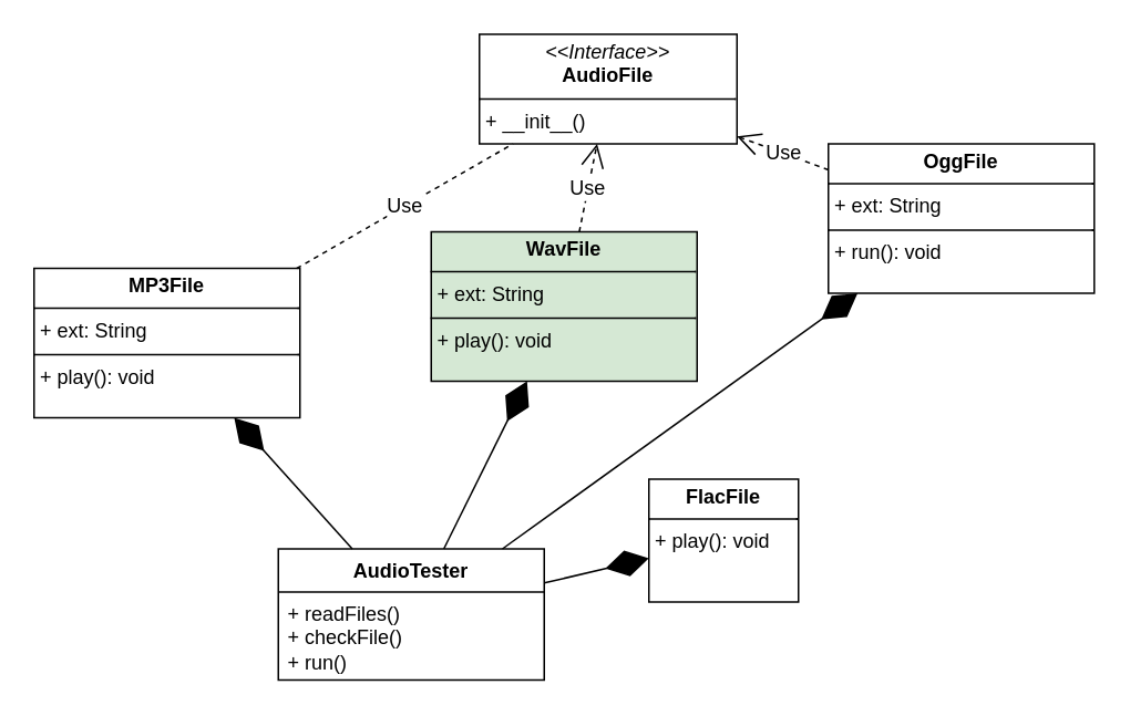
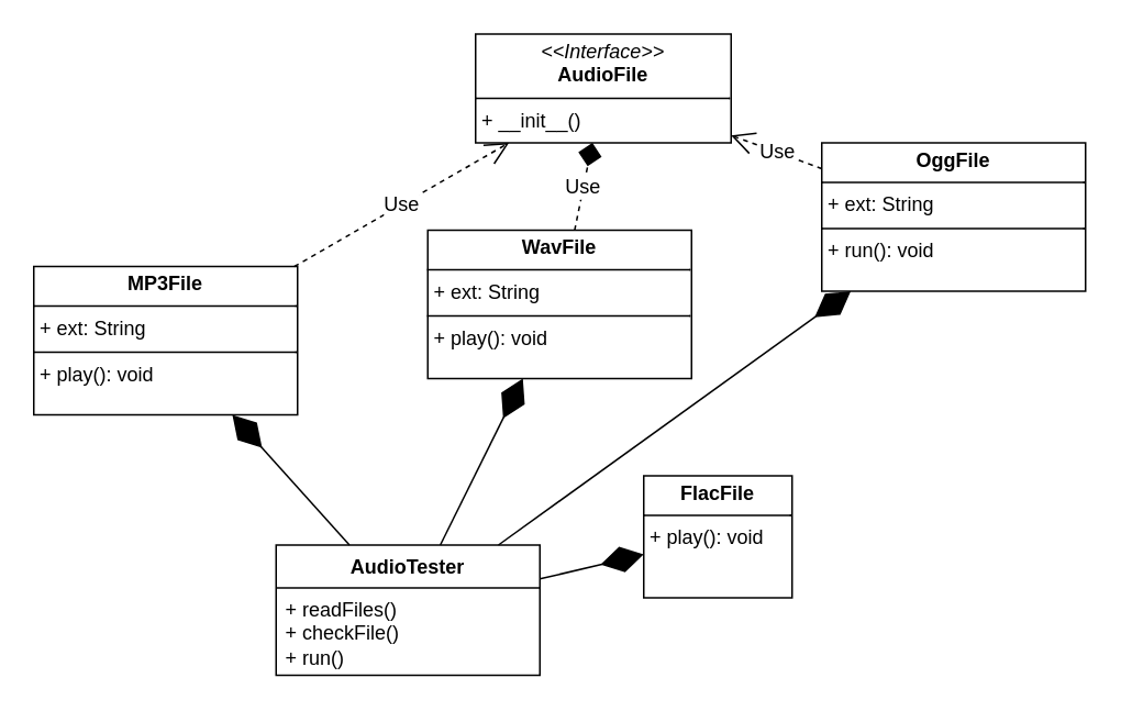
  <mxCell id="0" />
  <mxCell id="1" parent="0" />
  <mxCell id="2" value="&lt;p style=&quot;margin:0px;margin-top:4px;text-align:center;&quot;&gt;&lt;i&gt;&amp;lt;&amp;lt;Interface&amp;gt;&amp;gt;&lt;/i&gt;&lt;br&gt;&lt;b&gt;AudioFile&lt;/b&gt;&lt;/p&gt;&lt;hr size=&quot;1&quot; style=&quot;border-style:solid;&quot;&gt;&lt;p style=&quot;margin:0px;margin-left:4px;&quot;&gt;+ __init__()&lt;/p&gt;" style="verticalAlign=top;align=left;overflow=fill;html=1;whiteSpace=wrap;" parent="1" vertex="1"><mxGeometry x="288" y="20" width="155" height="66" as="geometry" /></mxCell>
  <mxCell id="3" value="&lt;p style=&quot;margin:0px;margin-top:4px;text-align:center;&quot;&gt;&lt;b&gt;MP3File&lt;/b&gt;&lt;/p&gt;&lt;hr size=&quot;1&quot; style=&quot;border-style:solid;&quot;&gt;&lt;p style=&quot;margin:0px;margin-left:4px;&quot;&gt;+ ext: String&lt;/p&gt;&lt;hr size=&quot;1&quot; style=&quot;border-style:solid;&quot;&gt;&lt;p style=&quot;margin:0px;margin-left:4px;&quot;&gt;+ play(): void&lt;/p&gt;" style="verticalAlign=top;align=left;overflow=fill;html=1;whiteSpace=wrap;" parent="1" vertex="1"><mxGeometry x="20" y="161" width="160" height="90" as="geometry" /></mxCell>
- <mxCell id="4" value="&lt;p style=&quot;margin:0px;margin-top:4px;text-align:center;&quot;&gt;&lt;b&gt;WavFile&lt;/b&gt;&lt;/p&gt;&lt;hr style=&quot;border-style: solid;&quot; size=&quot;1&quot;&gt;&lt;p style=&quot;margin: 0px 0px 0px 4px;&quot;&gt;+ ext: String&lt;/p&gt;&lt;hr style=&quot;border-style: solid;&quot; size=&quot;1&quot;&gt;&lt;p style=&quot;margin: 0px 0px 0px 4px;&quot;&gt;+ play(): void&lt;/p&gt;" style="verticalAlign=top;align=left;overflow=fill;html=1;whiteSpace=wrap;fillColor=#d5e8d4;" parent="1" vertex="1"><mxGeometry x="259" y="139" width="160" height="90" as="geometry" /></mxCell>
+ <mxCell id="4" value="&lt;p style=&quot;margin:0px;margin-top:4px;text-align:center;&quot;&gt;&lt;b&gt;WavFile&lt;/b&gt;&lt;/p&gt;&lt;hr style=&quot;border-style: solid;&quot; size=&quot;1&quot;&gt;&lt;p style=&quot;margin: 0px 0px 0px 4px;&quot;&gt;+ ext: String&lt;/p&gt;&lt;hr style=&quot;border-style: solid;&quot; size=&quot;1&quot;&gt;&lt;p style=&quot;margin: 0px 0px 0px 4px;&quot;&gt;+ play(): void&lt;/p&gt;" style="verticalAlign=top;align=left;overflow=fill;html=1;whiteSpace=wrap;" parent="1" vertex="1"><mxGeometry x="259" y="139" width="160" height="90" as="geometry" /></mxCell>
  <mxCell id="5" value="&lt;p style=&quot;margin:0px;margin-top:4px;text-align:center;&quot;&gt;&lt;b&gt;OggFile&lt;/b&gt;&lt;/p&gt;&lt;hr style=&quot;border-style: solid;&quot; size=&quot;1&quot;&gt;&lt;p style=&quot;margin: 0px 0px 0px 4px;&quot;&gt;+ ext: String&lt;/p&gt;&lt;hr style=&quot;border-style: solid;&quot; size=&quot;1&quot;&gt;&lt;p style=&quot;margin: 0px 0px 0px 4px;&quot;&gt;+ run(): void&lt;/p&gt;" style="verticalAlign=top;align=left;overflow=fill;html=1;whiteSpace=wrap;" parent="1" vertex="1"><mxGeometry x="498" y="86" width="160" height="90" as="geometry" /></mxCell>
  <mxCell id="6" value="&lt;p style=&quot;margin:0px;margin-top:4px;text-align:center;&quot;&gt;&lt;b&gt;FlacFile&lt;/b&gt;&lt;/p&gt;&lt;hr size=&quot;1&quot; style=&quot;border-style:solid;&quot;&gt;&lt;p style=&quot;margin:0px;margin-left:4px;&quot;&gt;&lt;span style=&quot;background-color: initial;&quot;&gt;+ play(): void&lt;/span&gt;&lt;/p&gt;" style="verticalAlign=top;align=left;overflow=fill;html=1;whiteSpace=wrap;" parent="1" vertex="1"><mxGeometry x="390" y="288" width="90" height="74" as="geometry" /></mxCell>
- <mxCell id="7" value="Use" style="endArrow=none;endSize=12;dashed=1;html=1;rounded=0;fontSize=12;curved=1;" parent="1" source="3" target="2" edge="1"><mxGeometry width="160" relative="1" as="geometry"><mxPoint x="66" y="228" as="sourcePoint" /><mxPoint x="226" y="228" as="targetPoint" /></mxGeometry></mxCell>
- <mxCell id="8" value="Use" style="endArrow=open;endSize=12;dashed=1;html=1;rounded=0;fontSize=12;curved=1;" parent="1" source="4" target="2" edge="1"><mxGeometry width="160" relative="1" as="geometry"><mxPoint x="76" y="238" as="sourcePoint" /><mxPoint x="298" y="96" as="targetPoint" /></mxGeometry></mxCell>
+ <mxCell id="7" value="Use" style="endArrow=open;endSize=12;dashed=1;html=1;rounded=0;fontSize=12;curved=1;" parent="1" source="3" target="2" edge="1"><mxGeometry width="160" relative="1" as="geometry"><mxPoint x="66" y="228" as="sourcePoint" /><mxPoint x="226" y="228" as="targetPoint" /></mxGeometry></mxCell>
+ <mxCell id="8" value="Use" style="endArrow=diamond;endSize=12;dashed=1;html=1;rounded=0;fontSize=12;curved=1;" parent="1" source="4" target="2" edge="1"><mxGeometry width="160" relative="1" as="geometry"><mxPoint x="76" y="238" as="sourcePoint" /><mxPoint x="298" y="96" as="targetPoint" /></mxGeometry></mxCell>
  <mxCell id="9" value="Use" style="endArrow=open;endSize=12;dashed=1;html=1;rounded=0;fontSize=12;curved=1;" parent="1" source="5" target="2" edge="1"><mxGeometry width="160" relative="1" as="geometry"><mxPoint x="349" y="149" as="sourcePoint" /><mxPoint x="349" y="96" as="targetPoint" /></mxGeometry></mxCell>
  <mxCell id="10" value="AudioTester" style="swimlane;fontStyle=1;align=center;verticalAlign=top;childLayout=stackLayout;horizontal=1;startSize=26;horizontalStack=0;resizeParent=1;resizeParentMax=0;resizeLast=0;collapsible=1;marginBottom=0;whiteSpace=wrap;html=1;" parent="1" vertex="1"><mxGeometry x="167" y="330" width="160" height="79" as="geometry" /></mxCell>
  <mxCell id="11" value="+ readFiles()&lt;div&gt;+ checkFile()&lt;/div&gt;&lt;div&gt;+ run()&lt;/div&gt;" style="text;strokeColor=none;fillColor=none;align=left;verticalAlign=top;spacingLeft=4;spacingRight=4;overflow=hidden;rotatable=0;points=[[0,0.5],[1,0.5]];portConstraint=eastwest;whiteSpace=wrap;html=1;" parent="10" vertex="1"><mxGeometry y="26" width="160" height="53" as="geometry" /></mxCell>
  <mxCell id="12" style="edgeStyle=none;curved=1;rounded=0;orthogonalLoop=1;jettySize=auto;html=1;exitX=0.25;exitY=0;exitDx=0;exitDy=0;fontSize=12;startSize=8;endSize=8;" parent="1" source="6" target="6" edge="1"><mxGeometry relative="1" as="geometry" /></mxCell>
  <mxCell id="13" value="" style="endArrow=diamondThin;endFill=1;endSize=24;html=1;rounded=0;fontSize=12;curved=1;" parent="1" source="10" target="4" edge="1"><mxGeometry width="160" relative="1" as="geometry"><mxPoint x="240" y="400" as="sourcePoint" /><mxPoint x="400" y="400" as="targetPoint" /></mxGeometry></mxCell>
  <mxCell id="14" value="" style="endArrow=diamondThin;endFill=1;endSize=24;html=1;rounded=0;fontSize=12;curved=1;" parent="1" source="10" target="3" edge="1"><mxGeometry width="160" relative="1" as="geometry"><mxPoint x="202" y="316" as="sourcePoint" /><mxPoint x="295" y="239" as="targetPoint" /></mxGeometry></mxCell>
  <mxCell id="15" value="" style="endArrow=diamondThin;endFill=1;endSize=24;html=1;rounded=0;fontSize=12;curved=1;" parent="1" source="10" target="6" edge="1"><mxGeometry width="160" relative="1" as="geometry"><mxPoint x="146" y="316" as="sourcePoint" /><mxPoint x="119" y="186" as="targetPoint" /></mxGeometry></mxCell>
  <mxCell id="16" value="" style="endArrow=diamondThin;endFill=1;endSize=24;html=1;rounded=0;fontSize=12;curved=1;" parent="1" source="10" target="5" edge="1"><mxGeometry width="160" relative="1" as="geometry"><mxPoint x="234" y="350" as="sourcePoint" /><mxPoint x="400" y="338" as="targetPoint" /></mxGeometry></mxCell>
